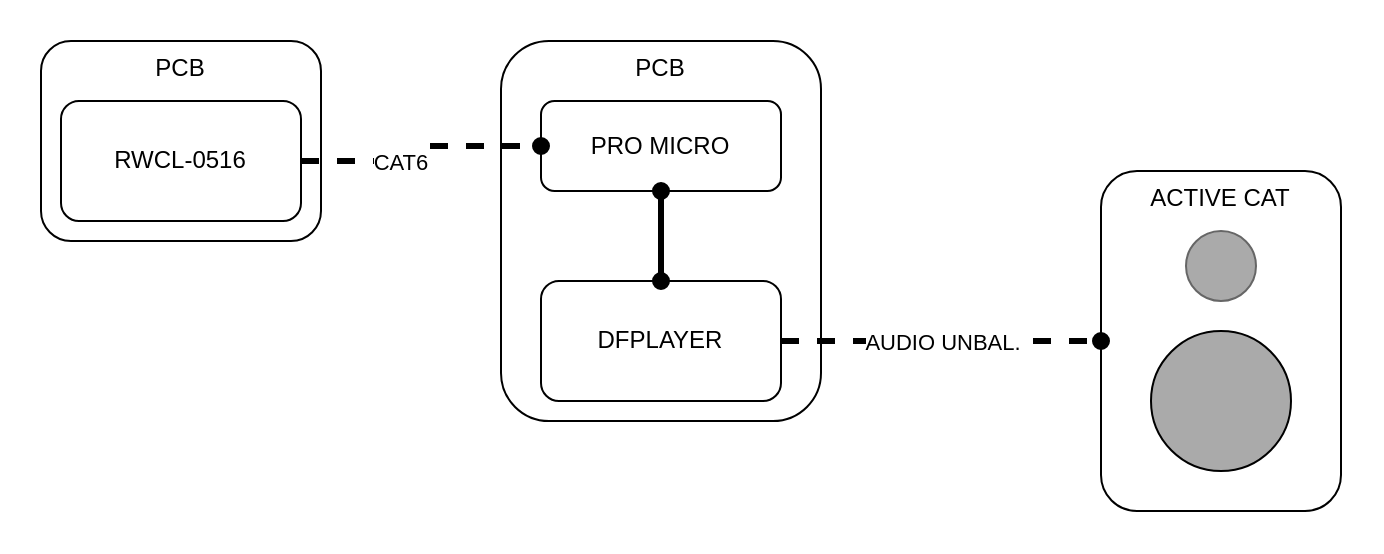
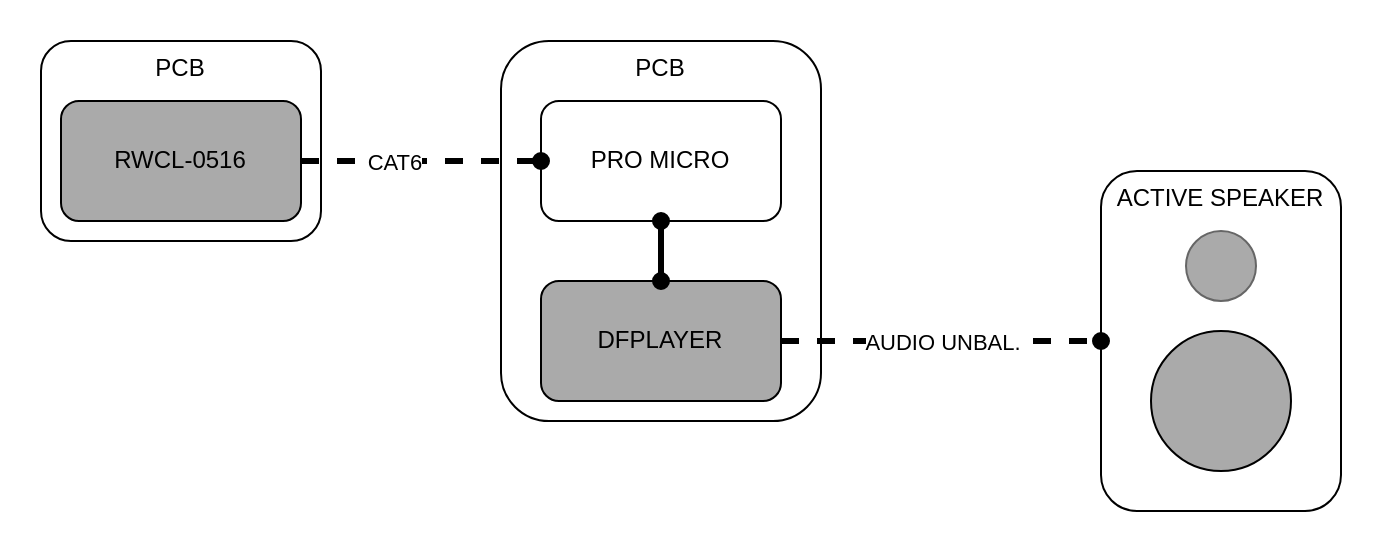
  <mxCell id="0" />
  <mxCell id="1" parent="0" />
- <mxCell id="2" value="PRO MICRO" style="rounded=1;whiteSpace=wrap;html=1;" vertex="1" parent="1"><mxGeometry x="270" y="50" width="120" height="45" as="geometry" /></mxCell>
+ <mxCell id="2" value="PRO MICRO" style="rounded=1;whiteSpace=wrap;html=1;" vertex="1" parent="1"><mxGeometry x="270" y="50" width="120" height="60" as="geometry" /></mxCell>
  <mxCell id="3" value="PCB" style="rounded=1;whiteSpace=wrap;html=1;fillColor=none;verticalAlign=top;" vertex="1" parent="1"><mxGeometry x="250" y="20" width="160" height="190" as="geometry" /></mxCell>
- <mxCell id="4" value="ACTIVE CAT" style="rounded=1;whiteSpace=wrap;html=1;fillColor=#FFFFFF;verticalAlign=top;" vertex="1" parent="1"><mxGeometry x="550" y="85" width="120" height="170" as="geometry" /></mxCell>
- <mxCell id="5" value="DFPLAYER" style="rounded=1;whiteSpace=wrap;html=1;" vertex="1" parent="1"><mxGeometry x="270" y="140" width="120" height="60" as="geometry" /></mxCell>
+ <mxCell id="4" value="ACTIVE SPEAKER" style="rounded=1;whiteSpace=wrap;html=1;fillColor=#FFFFFF;verticalAlign=top;" vertex="1" parent="1"><mxGeometry x="550" y="85" width="120" height="170" as="geometry" /></mxCell>
+ <mxCell id="5" value="DFPLAYER" style="rounded=1;whiteSpace=wrap;html=1;fillColor=#aaaaaa;" vertex="1" parent="1"><mxGeometry x="270" y="140" width="120" height="60" as="geometry" /></mxCell>
  <mxCell id="6" value="" style="edgeStyle=orthogonalEdgeStyle;rounded=0;orthogonalLoop=1;jettySize=auto;html=1;strokeWidth=3;endArrow=oval;endFill=1;startArrow=oval;startFill=1;" edge="1" parent="1" source="2" target="5"><mxGeometry relative="1" as="geometry" /></mxCell>
  <mxCell id="7" style="edgeStyle=orthogonalEdgeStyle;rounded=0;orthogonalLoop=1;jettySize=auto;html=1;entryX=0;entryY=0.5;entryDx=0;entryDy=0;endArrow=oval;endFill=1;strokeWidth=3;dashed=1;" edge="1" parent="1" source="9" target="2"><mxGeometry relative="1" as="geometry" /></mxCell>
  <mxCell id="8" value="CAT6" style="edgeLabel;html=1;align=center;verticalAlign=middle;resizable=0;points=[];" vertex="1" connectable="0" parent="7"><mxGeometry x="-0.239" relative="1" as="geometry"><mxPoint as="offset" /></mxGeometry></mxCell>
- <mxCell id="9" value="RWCL-0516" style="rounded=1;whiteSpace=wrap;html=1;" vertex="1" parent="1"><mxGeometry x="30" y="50" width="120" height="60" as="geometry" /></mxCell>
+ <mxCell id="9" value="RWCL-0516" style="rounded=1;whiteSpace=wrap;html=1;fillColor=#aaaaaa;" vertex="1" parent="1"><mxGeometry x="30" y="50" width="120" height="60" as="geometry" /></mxCell>
  <mxCell id="10" style="edgeStyle=orthogonalEdgeStyle;rounded=0;orthogonalLoop=1;jettySize=auto;html=1;endArrow=oval;endFill=1;strokeWidth=3;dashed=1;" edge="1" parent="1" source="5" target="4"><mxGeometry relative="1" as="geometry" /></mxCell>
  <mxCell id="11" value="AUDIO UNBAL." style="edgeLabel;html=1;align=center;verticalAlign=middle;resizable=0;points=[];" vertex="1" connectable="0" parent="10"><mxGeometry x="-0.003" relative="1" as="geometry"><mxPoint as="offset" /></mxGeometry></mxCell>
  <mxCell id="12" value="" style="ellipse;whiteSpace=wrap;html=1;aspect=fixed;fillColor=#AAAAAA;" vertex="1" parent="1"><mxGeometry x="575" y="165" width="70" height="70" as="geometry" /></mxCell>
  <mxCell id="13" value="" style="ellipse;whiteSpace=wrap;html=1;aspect=fixed;fillColor=#AAAAAA;fontColor=#333333;strokeColor=#666666;" vertex="1" parent="1"><mxGeometry x="592.5" y="115" width="35" height="35" as="geometry" /></mxCell>
  <mxCell id="14" value="PCB" style="rounded=1;whiteSpace=wrap;html=1;fillColor=none;verticalAlign=top;" vertex="1" parent="1"><mxGeometry x="20" y="20" width="140" height="100" as="geometry" /></mxCell>
